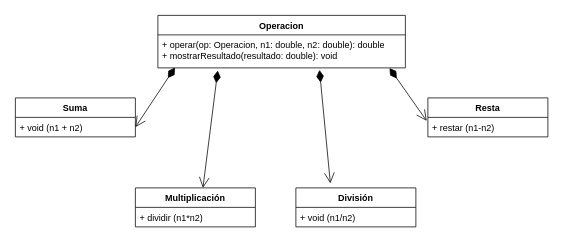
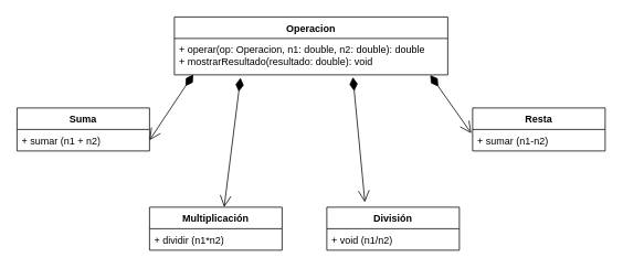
  <mxCell id="0" />
  <mxCell id="1" parent="0" />
  <mxCell id="2" value="Operacion" style="swimlane;fontStyle=1;align=center;verticalAlign=top;childLayout=stackLayout;horizontal=1;startSize=26;horizontalStack=0;resizeParent=1;resizeParentMax=0;resizeLast=0;collapsible=1;marginBottom=0;whiteSpace=wrap;html=1;" vertex="1" parent="1"><mxGeometry x="210" y="20" width="330" height="70" as="geometry" /></mxCell>
  <mxCell id="3" value="&lt;span class=&quot;hljs-operator&quot;&gt;+&lt;/span&gt; operar(op: Operacion, n1: &lt;span class=&quot;hljs-keyword&quot;&gt;double&lt;/span&gt;, n2: &lt;span class=&quot;hljs-keyword&quot;&gt;double&lt;/span&gt;): &lt;span class=&quot;hljs-keyword&quot;&gt;double&lt;/span&gt;&lt;div&gt;&lt;span class=&quot;hljs-keyword&quot;&gt;&lt;span class=&quot;hljs-operator&quot;&gt;+&lt;/span&gt; mostrarResultado(resultado: &lt;span class=&quot;hljs-keyword&quot;&gt;double&lt;/span&gt;): void&lt;/span&gt;&lt;/div&gt;" style="text;strokeColor=none;fillColor=none;align=left;verticalAlign=top;spacingLeft=4;spacingRight=4;overflow=hidden;rotatable=0;points=[[0,0.5],[1,0.5]];portConstraint=eastwest;whiteSpace=wrap;html=1;" vertex="1" parent="2"><mxGeometry y="26" width="330" height="44" as="geometry" /></mxCell>
  <mxCell id="4" value="Suma" style="swimlane;fontStyle=1;align=center;verticalAlign=top;childLayout=stackLayout;horizontal=1;startSize=26;horizontalStack=0;resizeParent=1;resizeParentMax=0;resizeLast=0;collapsible=1;marginBottom=0;whiteSpace=wrap;html=1;" vertex="1" parent="1"><mxGeometry x="20" y="130" width="160" height="52" as="geometry" /></mxCell>
- <mxCell id="5" value="+ void (n1 + n2)" style="text;strokeColor=none;fillColor=none;align=left;verticalAlign=top;spacingLeft=4;spacingRight=4;overflow=hidden;rotatable=0;points=[[0,0.5],[1,0.5]];portConstraint=eastwest;whiteSpace=wrap;html=1;" vertex="1" parent="4"><mxGeometry y="26" width="160" height="26" as="geometry" /></mxCell>
+ <mxCell id="5" value="+ sumar (n1 + n2)" style="text;strokeColor=none;fillColor=none;align=left;verticalAlign=top;spacingLeft=4;spacingRight=4;overflow=hidden;rotatable=0;points=[[0,0.5],[1,0.5]];portConstraint=eastwest;whiteSpace=wrap;html=1;" vertex="1" parent="4"><mxGeometry y="26" width="160" height="26" as="geometry" /></mxCell>
  <mxCell id="6" value="Multiplicación" style="swimlane;fontStyle=1;align=center;verticalAlign=top;childLayout=stackLayout;horizontal=1;startSize=26;horizontalStack=0;resizeParent=1;resizeParentMax=0;resizeLast=0;collapsible=1;marginBottom=0;whiteSpace=wrap;html=1;" vertex="1" parent="1"><mxGeometry x="180" y="250" width="160" height="52" as="geometry" /></mxCell>
  <mxCell id="7" value="+ dividir (n1*n2)" style="text;strokeColor=none;fillColor=none;align=left;verticalAlign=top;spacingLeft=4;spacingRight=4;overflow=hidden;rotatable=0;points=[[0,0.5],[1,0.5]];portConstraint=eastwest;whiteSpace=wrap;html=1;" vertex="1" parent="6"><mxGeometry y="26" width="160" height="26" as="geometry" /></mxCell>
  <mxCell id="8" value="Resta" style="swimlane;fontStyle=1;align=center;verticalAlign=top;childLayout=stackLayout;horizontal=1;startSize=26;horizontalStack=0;resizeParent=1;resizeParentMax=0;resizeLast=0;collapsible=1;marginBottom=0;whiteSpace=wrap;html=1;" vertex="1" parent="1"><mxGeometry x="570" y="130" width="160" height="52" as="geometry" /></mxCell>
- <mxCell id="9" value="+ restar (n1-n2)&lt;div&gt;&lt;br/&gt;&lt;/div&gt;" style="text;strokeColor=none;fillColor=none;align=left;verticalAlign=top;spacingLeft=4;spacingRight=4;overflow=hidden;rotatable=0;points=[[0,0.5],[1,0.5]];portConstraint=eastwest;whiteSpace=wrap;html=1;" vertex="1" parent="8"><mxGeometry y="26" width="160" height="26" as="geometry" /></mxCell>
+ <mxCell id="9" value="+ sumar (n1-n2)&lt;div&gt;&lt;br/&gt;&lt;/div&gt;" style="text;strokeColor=none;fillColor=none;align=left;verticalAlign=top;spacingLeft=4;spacingRight=4;overflow=hidden;rotatable=0;points=[[0,0.5],[1,0.5]];portConstraint=eastwest;whiteSpace=wrap;html=1;" vertex="1" parent="8"><mxGeometry y="26" width="160" height="26" as="geometry" /></mxCell>
  <mxCell id="10" value="División" style="swimlane;fontStyle=1;align=center;verticalAlign=top;childLayout=stackLayout;horizontal=1;startSize=26;horizontalStack=0;resizeParent=1;resizeParentMax=0;resizeLast=0;collapsible=1;marginBottom=0;whiteSpace=wrap;html=1;" vertex="1" parent="1"><mxGeometry x="394" y="250" width="160" height="52" as="geometry" /></mxCell>
  <mxCell id="11" value="+ void (n1/n2)" style="text;strokeColor=none;fillColor=none;align=left;verticalAlign=top;spacingLeft=4;spacingRight=4;overflow=hidden;rotatable=0;points=[[0,0.5],[1,0.5]];portConstraint=eastwest;whiteSpace=wrap;html=1;" vertex="1" parent="10"><mxGeometry y="26" width="160" height="26" as="geometry" /></mxCell>
  <mxCell id="12" value="" style="endArrow=open;html=1;endSize=12;startArrow=diamondThin;startSize=14;startFill=1;align=left;verticalAlign=bottom;rounded=0;exitX=0.069;exitY=0.989;exitDx=0;exitDy=0;exitPerimeter=0;entryX=1;entryY=0.5;entryDx=0;entryDy=0;" edge="1" parent="1" source="3" target="5"><mxGeometry x="-1" y="3" relative="1" as="geometry"><mxPoint x="310" y="170" as="sourcePoint" /><mxPoint x="470" y="170" as="targetPoint" /></mxGeometry></mxCell>
  <mxCell id="13" value="" style="endArrow=open;html=1;endSize=12;startArrow=diamondThin;startSize=14;startFill=1;align=left;verticalAlign=bottom;rounded=0;exitX=0.242;exitY=1.083;exitDx=0;exitDy=0;exitPerimeter=0;entryX=0.563;entryY=0;entryDx=0;entryDy=0;entryPerimeter=0;" edge="1" parent="1" source="3" target="6"><mxGeometry x="-1" y="3" relative="1" as="geometry"><mxPoint x="356" y="150" as="sourcePoint" /><mxPoint x="320" y="214" as="targetPoint" /></mxGeometry></mxCell>
  <mxCell id="14" value="" style="endArrow=open;html=1;endSize=12;startArrow=diamondThin;startSize=14;startFill=1;align=left;verticalAlign=bottom;rounded=0;entryX=1;entryY=0.5;entryDx=0;entryDy=0;exitX=0.653;exitY=1.064;exitDx=0;exitDy=0;exitPerimeter=0;" edge="1" parent="1" source="3"><mxGeometry x="-0.3" y="-8" relative="1" as="geometry"><mxPoint x="470" y="181" as="sourcePoint" /><mxPoint x="440" y="244" as="targetPoint" /><mxPoint as="offset" /></mxGeometry></mxCell>
  <mxCell id="15" value="" style="endArrow=open;html=1;endSize=12;startArrow=diamondThin;startSize=14;startFill=1;align=left;verticalAlign=bottom;rounded=0;exitX=0.936;exitY=1.006;exitDx=0;exitDy=0;exitPerimeter=0;entryX=-0.01;entryY=0.178;entryDx=0;entryDy=0;entryPerimeter=0;" edge="1" parent="1" source="3" target="9"><mxGeometry x="-1" y="3" relative="1" as="geometry"><mxPoint x="536" y="150" as="sourcePoint" /><mxPoint x="500" y="214" as="targetPoint" /></mxGeometry></mxCell>
